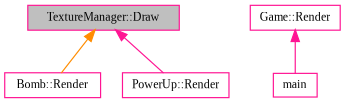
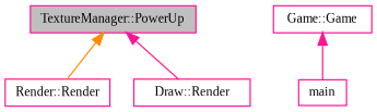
  digraph {
    fontname="Liberation Serif"
    rankdir=TB
    node [color=deeppink fillcolor=white fontname="Liberation Serif" fontsize=10 shape=record style=filled]
    edge [color=deeppink dir=back fontname="Liberation Serif" fontsize=10 labelfontname=Helvetica labelfontsize=10 style=solid]
-   n1 [fillcolor=grey75 fontcolor=black height=0.2 label="TextureManager::Draw" width=0.4]
-   n2 [height=0.2 label="Bomb::Render" width=0.4]
-   n3 [height=0.2 label="PowerUp::Render" width=0.4]
-   n4 [height=0.2 label="Game::Render" width=0.4]
+   n1 [fillcolor=grey75 fontcolor=black height=0.2 label="TextureManager::PowerUp" width=0.4]
+   n2 [height=0.2 label="Render::Render" width=0.4]
+   n3 [height=0.2 label="Draw::Render" width=0.4]
+   n4 [height=0.2 label="Game::Game" width=0.4]
    n5 [height=0.2 label=main width=0.4]
    n1 -> n2 [color=darkorange]
    n1 -> n3
    n4 -> n5
  }
